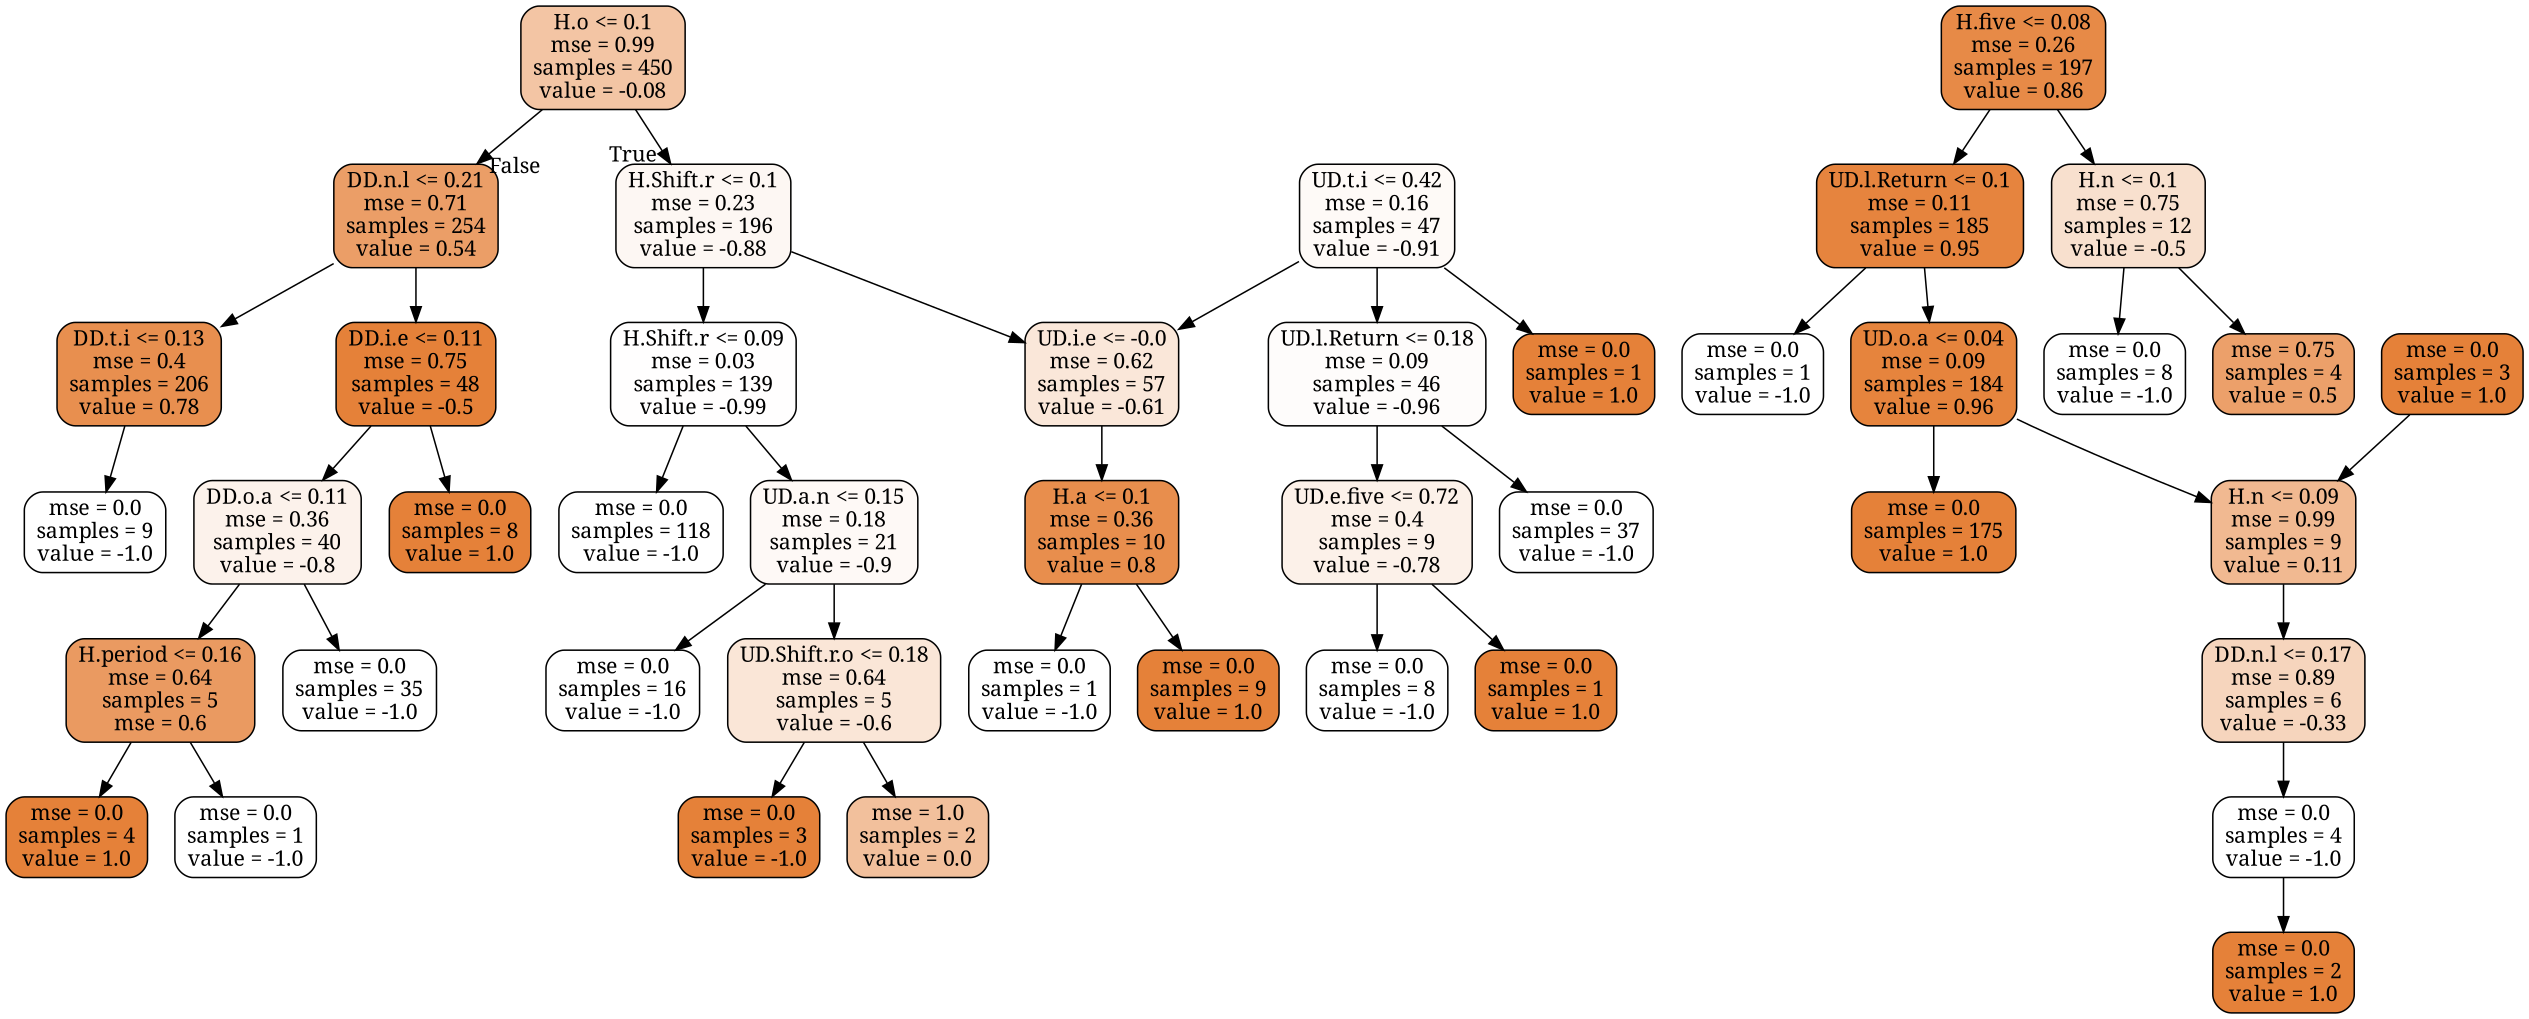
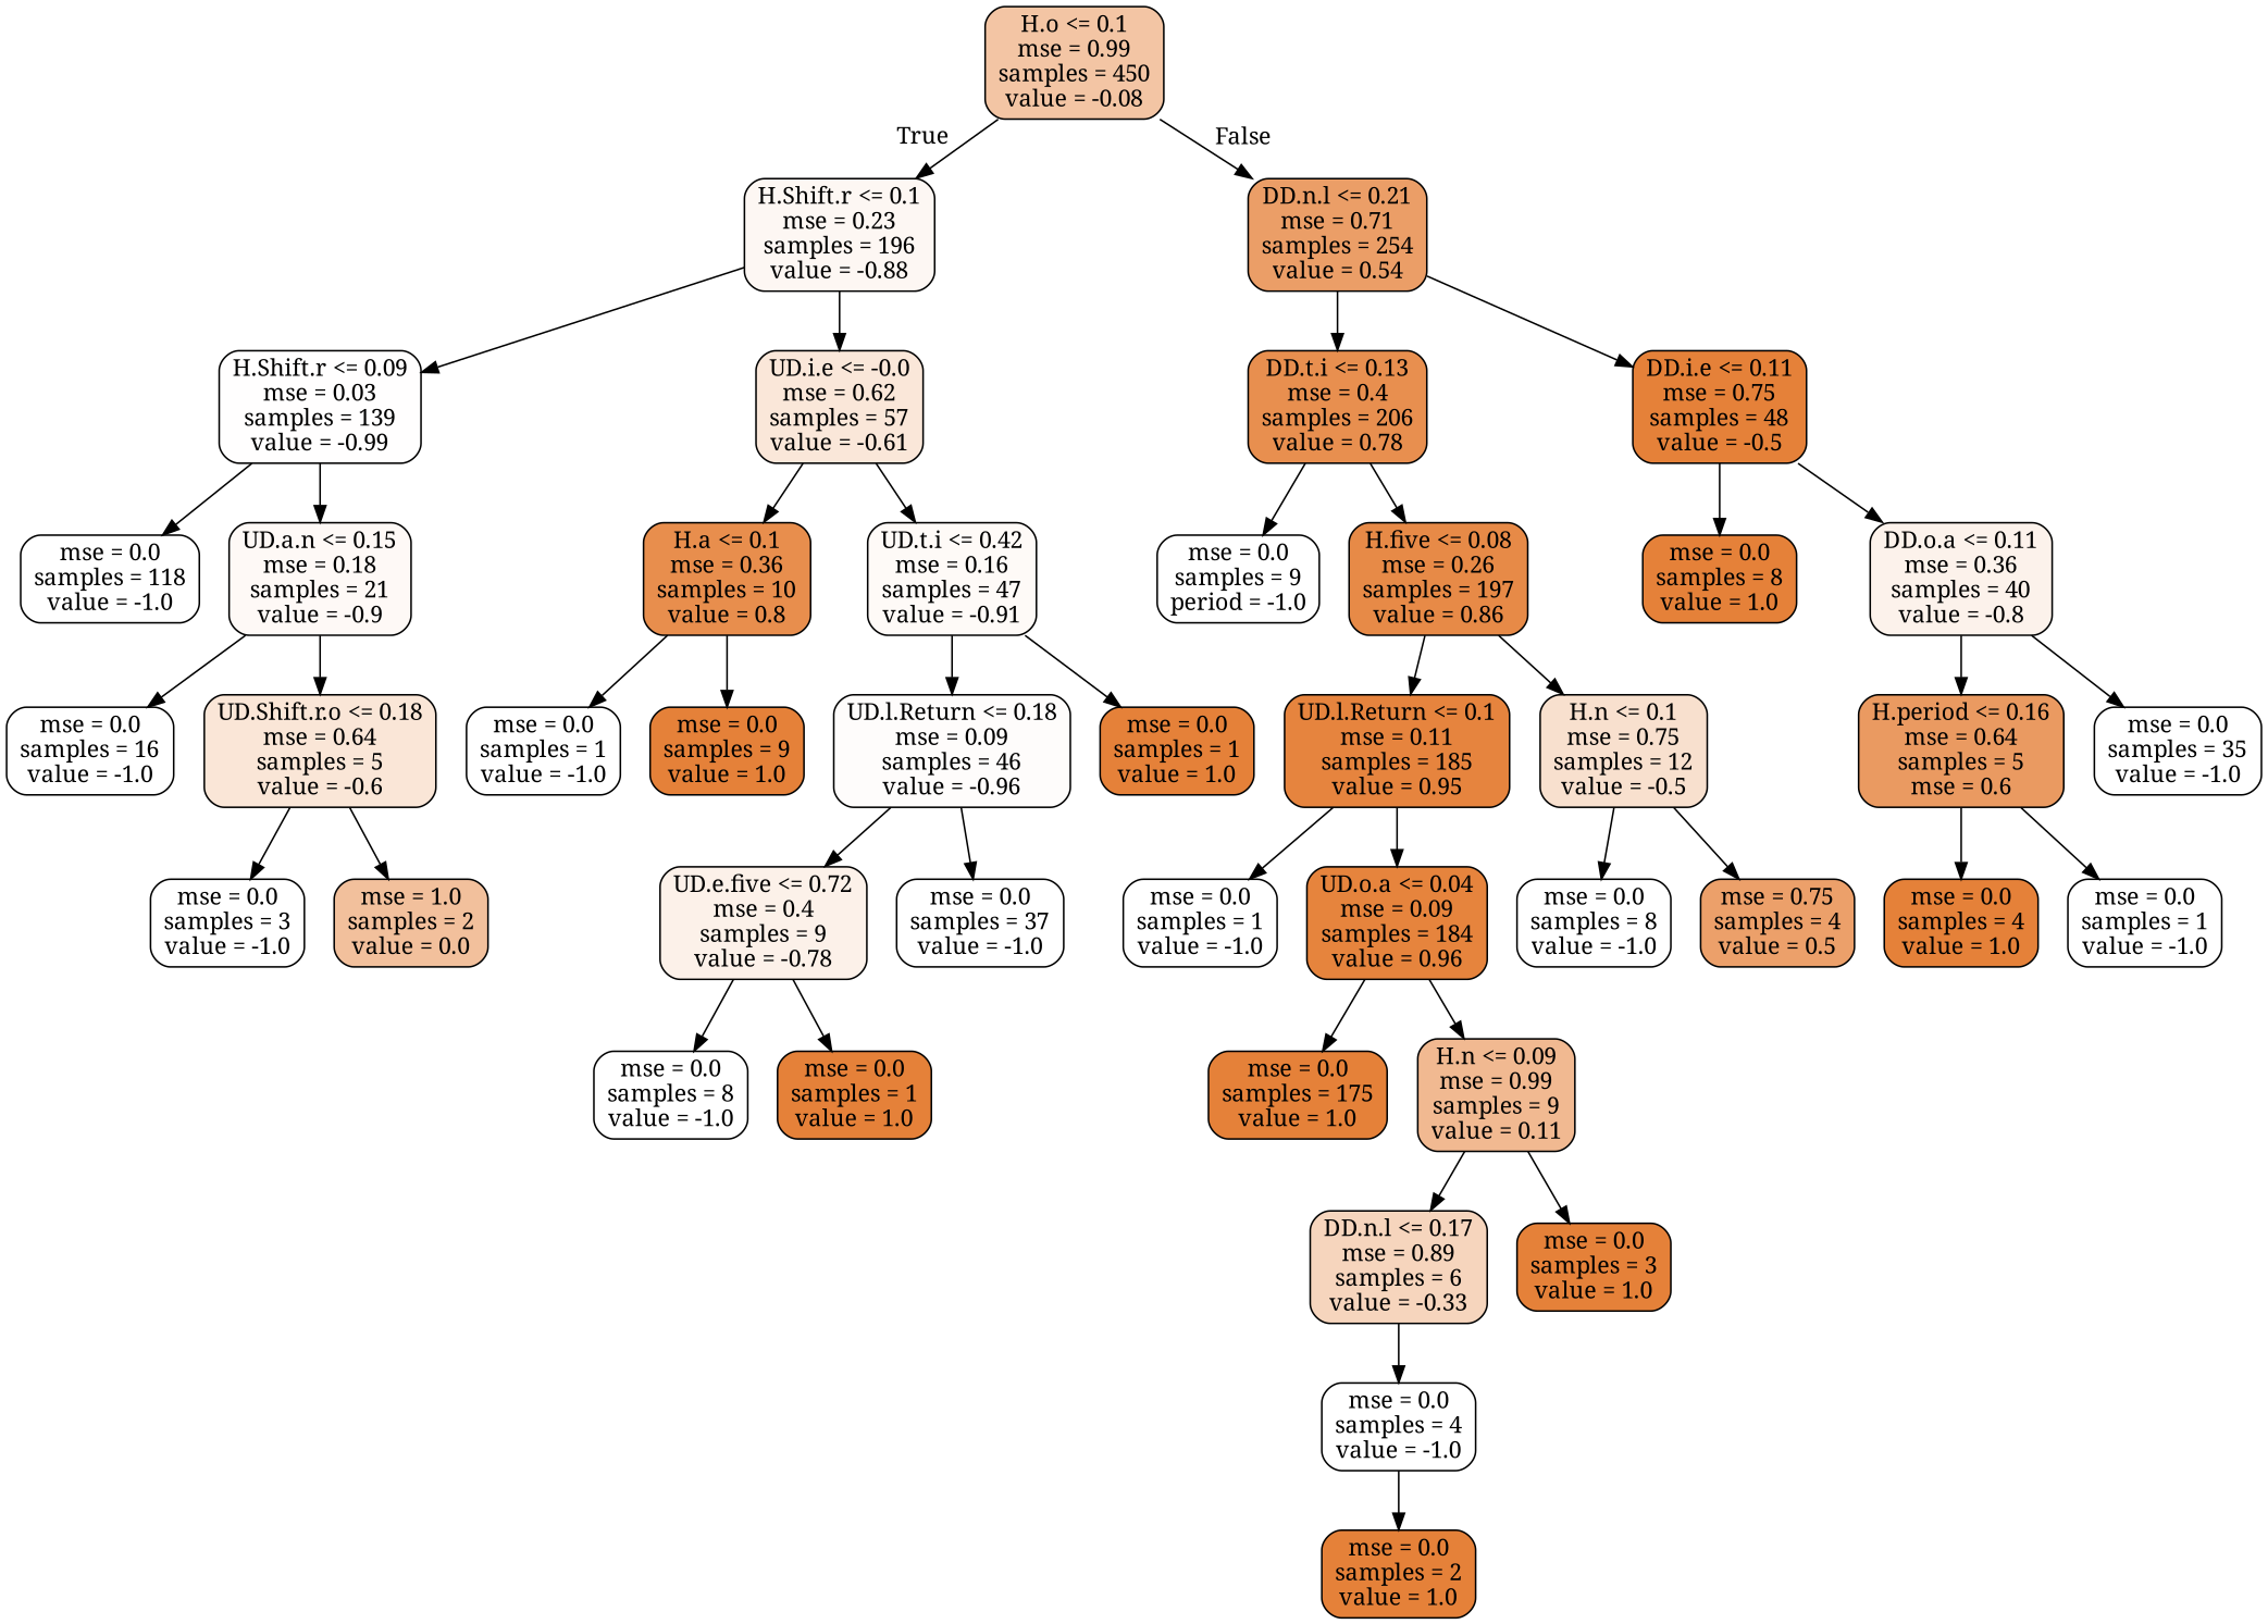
  digraph {
    fontname="Noto Serif"
    node [color=black fillcolor="#ffffff" fontname="Noto Serif" shape=box style="filled, rounded"]
    edge [fontname="Noto Serif"]
    n1 [fillcolor="#f3c5a4" label="H.o <= 0.1\nmse = 0.99\nsamples = 450\nvalue = -0.08"]
    n2 [fillcolor="#fdf7f3" label="H.Shift.r <= 0.1\nmse = 0.23\nsamples = 196\nvalue = -0.88"]
    n3 [fillcolor="#eb9e67" label="DD.n.l <= 0.21\nmse = 0.71\nsamples = 254\nvalue = 0.54"]
    n4 [fillcolor="#fffefe" label="H.Shift.r <= 0.09\nmse = 0.03\nsamples = 139\nvalue = -0.99"]
    n5 [fillcolor="#fae7d9" label="UD.i.e <= -0.0\nmse = 0.62\nsamples = 57\nvalue = -0.61"]
    n6 [fillcolor="#e88f4f" label="DD.t.i <= 0.13\nmse = 0.4\nsamples = 206\nvalue = 0.78"]
    n7 [fillcolor="#e58139" label="DD.i.e <= 0.11\nmse = 0.75\nsamples = 48\nvalue = -0.5"]
    n8 [label="mse = 0.0\nsamples = 118\nvalue = -1.0"]
    n9 [fillcolor="#fef9f6" label="UD.a.n <= 0.15\nmse = 0.18\nsamples = 21\nvalue = -0.9"]
    n10 [fillcolor="#e88e4d" label="H.a <= 0.1\nmse = 0.36\nsamples = 10\nvalue = 0.8"]
    n11 [fillcolor="#fefaf7" label="UD.t.i <= 0.42\nmse = 0.16\nsamples = 47\nvalue = -0.91"]
    n12 [label="mse = 0.0\nsamples = 16\nvalue = -1.0"]
    n13 [fillcolor="#fae6d7" label="UD.Shift.r.o <= 0.18\nmse = 0.64\nsamples = 5\nvalue = -0.6"]
-   n14 [fillcolor="#e58139" label="mse = 0.0\nsamples = 3\nvalue = -1.0"]
+   n14 [label="mse = 0.0\nsamples = 3\nvalue = -1.0"]
    n15 [fillcolor="#f2c09c" label="mse = 1.0\nsamples = 2\nvalue = 0.0"]
    n16 [label="mse = 0.0\nsamples = 1\nvalue = -1.0"]
    n17 [fillcolor="#e58139" label="mse = 0.0\nsamples = 9\nvalue = 1.0"]
    n18 [fillcolor="#fefcfb" label="UD.l.Return <= 0.18\nmse = 0.09\nsamples = 46\nvalue = -0.96"]
    n19 [fillcolor="#e58139" label="mse = 0.0\nsamples = 1\nvalue = 1.0"]
    n20 [fillcolor="#fcf1e9" label="UD.e.five <= 0.72\nmse = 0.4\nsamples = 9\nvalue = -0.78"]
    n21 [label="mse = 0.0\nsamples = 37\nvalue = -1.0"]
    n22 [label="mse = 0.0\nsamples = 8\nvalue = -1.0"]
    n23 [fillcolor="#e58139" label="mse = 0.0\nsamples = 1\nvalue = 1.0"]
-   n24 [label="mse = 0.0\nsamples = 9\nvalue = -1.0"]
+   n24 [label="mse = 0.0\nsamples = 9\nperiod = -1.0"]
    n25 [fillcolor="#e78a47" label="H.five <= 0.08\nmse = 0.26\nsamples = 197\nvalue = 0.86"]
    n26 [fillcolor="#e58139" label="mse = 0.0\nsamples = 8\nvalue = 1.0"]
    n27 [fillcolor="#fcf2eb" label="DD.o.a <= 0.11\nmse = 0.36\nsamples = 40\nvalue = -0.8"]
    n28 [fillcolor="#e6843e" label="UD.l.Return <= 0.1\nmse = 0.11\nsamples = 185\nvalue = 0.95"]
    n29 [fillcolor="#f8e0ce" label="H.n <= 0.1\nmse = 0.75\nsamples = 12\nvalue = -0.5"]
    n30 [label="mse = 0.0\nsamples = 1\nvalue = -1.0"]
    n31 [fillcolor="#e6843d" label="UD.o.a <= 0.04\nmse = 0.09\nsamples = 184\nvalue = 0.96"]
    n32 [label="mse = 0.0\nsamples = 8\nvalue = -1.0"]
    n33 [fillcolor="#eca06a" label="mse = 0.75\nsamples = 4\nvalue = 0.5"]
    n34 [fillcolor="#e58139" label="mse = 0.0\nsamples = 175\nvalue = 1.0"]
    n35 [fillcolor="#f1b991" label="H.n <= 0.09\nmse = 0.99\nsamples = 9\nvalue = 0.11"]
    n36 [fillcolor="#f6d5bd" label="DD.n.l <= 0.17\nmse = 0.89\nsamples = 6\nvalue = -0.33"]
    n37 [fillcolor="#e58139" label="mse = 0.0\nsamples = 3\nvalue = 1.0"]
    n38 [label="mse = 0.0\nsamples = 4\nvalue = -1.0"]
    n39 [fillcolor="#e58139" label="mse = 0.0\nsamples = 2\nvalue = 1.0"]
    n40 [fillcolor="#ea9a61" label="H.period <= 0.16\nmse = 0.64\nsamples = 5\nmse = 0.6"]
    n41 [label="mse = 0.0\nsamples = 35\nvalue = -1.0"]
    n42 [fillcolor="#e58139" label="mse = 0.0\nsamples = 4\nvalue = 1.0"]
    n43 [label="mse = 0.0\nsamples = 1\nvalue = -1.0"]
    n1 -> n2 [headlabel=True labelangle=45 labeldistance=2.5]
    n1 -> n3 [headlabel=False labelangle=-45 labeldistance=2.5]
    n2 -> n4
    n2 -> n5
    n3 -> n6
    n3 -> n7
    n4 -> n8
    n4 -> n9
    n5 -> n10
-   n11 -> n5
+   n5 -> n11
    n6 -> n24
+   n6 -> n25
    n7 -> n26
    n7 -> n27
    n9 -> n12
    n9 -> n13
    n10 -> n16
    n10 -> n17
    n11 -> n18
    n11 -> n19
    n13 -> n14
    n13 -> n15
    n18 -> n20
    n18 -> n21
    n20 -> n22
    n20 -> n23
    n25 -> n28
    n25 -> n29
    n27 -> n40
    n27 -> n41
    n28 -> n30
    n28 -> n31
    n29 -> n32
    n29 -> n33
    n31 -> n34
    n31 -> n35
    n35 -> n36
-   n37 -> n35
+   n35 -> n37
    n36 -> n38
    n38 -> n39
    n40 -> n42
    n40 -> n43
  }
